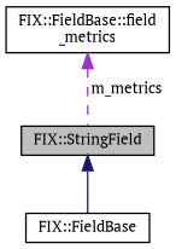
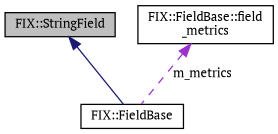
  digraph {
    fontname="PT Serif"
    node [color=black fillcolor=white fontname="PT Serif" fontsize=10 shape=record style=filled]
    edge [dir=back fontname="PT Serif" fontsize=10 labelfontname=Helvetica labelfontsize=10]
    n1 [fillcolor=grey75 fontcolor=black height=0.2 label="FIX::StringField" width=0.4]
    n2 [height=0.2 label="FIX::FieldBase" width=0.4]
    n3 [height=0.2 label="FIX::FieldBase::field\l_metrics" width=0.4]
    n1 -> n2 [color=midnightblue style=solid]
-   n3 -> n1 [color=darkorchid3 label=" m_metrics" style=dashed]
+   n3 -> n2 [color=darkorchid3 label=" m_metrics" style=dashed]
  }
